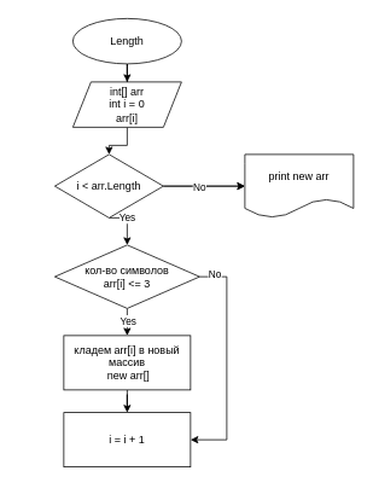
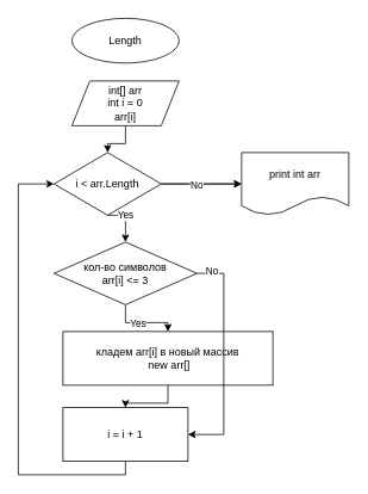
  <mxCell id="0" />
  <mxCell id="1" parent="0" />
- <mxCell id="2" value="" style="edgeStyle=orthogonalEdgeStyle;rounded=0;orthogonalLoop=1;jettySize=auto;html=1;" edge="1" parent="1" source="3" target="5"><mxGeometry relative="1" as="geometry" /></mxCell>
  <mxCell id="3" value="Length" style="ellipse;whiteSpace=wrap;html=1;" vertex="1" parent="1"><mxGeometry x="80" y="20" width="120" height="50" as="geometry" /></mxCell>
  <mxCell id="4" style="edgeStyle=orthogonalEdgeStyle;rounded=0;orthogonalLoop=1;jettySize=auto;html=1;entryX=0.5;entryY=0;entryDx=0;entryDy=0;" edge="1" parent="1" source="5" target="11"><mxGeometry relative="1" as="geometry" /></mxCell>
  <mxCell id="5" value="int[] arr&lt;br&gt;int i = 0&lt;br&gt;arr[i]" style="shape=parallelogram;perimeter=parallelogramPerimeter;whiteSpace=wrap;html=1;fixedSize=1;" vertex="1" parent="1"><mxGeometry x="80" y="90" width="120" height="50" as="geometry" /></mxCell>
  <mxCell id="6" value="" style="edgeStyle=orthogonalEdgeStyle;rounded=0;orthogonalLoop=1;jettySize=auto;html=1;" edge="1" parent="1" source="11" target="12"><mxGeometry relative="1" as="geometry" /></mxCell>
  <mxCell id="7" style="edgeStyle=orthogonalEdgeStyle;rounded=0;orthogonalLoop=1;jettySize=auto;html=1;exitX=0.5;exitY=1;exitDx=0;exitDy=0;" edge="1" parent="1" source="11"><mxGeometry relative="1" as="geometry"><mxPoint x="140" y="270" as="targetPoint" /></mxGeometry></mxCell>
  <mxCell id="8" value="Yes" style="edgeLabel;html=1;align=center;verticalAlign=middle;resizable=0;points=[];" vertex="1" connectable="0" parent="7"><mxGeometry x="-0.25" y="1" relative="1" as="geometry"><mxPoint as="offset" /></mxGeometry></mxCell>
  <mxCell id="9" value="" style="edgeStyle=orthogonalEdgeStyle;rounded=0;orthogonalLoop=1;jettySize=auto;html=1;" edge="1" parent="1" source="11" target="12"><mxGeometry relative="1" as="geometry" /></mxCell>
  <mxCell id="10" value="No" style="edgeLabel;html=1;align=center;verticalAlign=middle;resizable=0;points=[];" vertex="1" connectable="0" parent="9"><mxGeometry x="-0.137" relative="1" as="geometry"><mxPoint as="offset" /></mxGeometry></mxCell>
  <mxCell id="11" value="i &amp;lt; arr.Length" style="rhombus;whiteSpace=wrap;html=1;" vertex="1" parent="1"><mxGeometry x="60" y="170" width="120" height="70" as="geometry" /></mxCell>
- <mxCell id="12" value="print new arr" style="shape=document;whiteSpace=wrap;html=1;boundedLbl=1;" vertex="1" parent="1"><mxGeometry x="270" y="170" width="120" height="70" as="geometry" /></mxCell>
+ <mxCell id="12" value="print int arr" style="shape=document;whiteSpace=wrap;html=1;boundedLbl=1;" vertex="1" parent="1"><mxGeometry x="270" y="170" width="120" height="70" as="geometry" /></mxCell>
  <mxCell id="13" value="" style="edgeStyle=orthogonalEdgeStyle;rounded=0;orthogonalLoop=1;jettySize=auto;html=1;" edge="1" parent="1" source="14" target="16"><mxGeometry relative="1" as="geometry" /></mxCell>
- <mxCell id="14" value="кладем arr[i] в новый массив&lt;br&gt;&amp;nbsp;new arr[]" style="whiteSpace=wrap;html=1;" vertex="1" parent="1"><mxGeometry x="70" y="370" width="140" height="60" as="geometry" /></mxCell>
+ <mxCell id="14" value="кладем arr[i] в новый массив&lt;br&gt;&amp;nbsp;new arr[]" style="whiteSpace=wrap;html=1;" vertex="1" parent="1"><mxGeometry x="70" y="370" width="235" height="60" as="geometry" /></mxCell>
+ <mxCell id="15" style="edgeStyle=orthogonalEdgeStyle;rounded=0;orthogonalLoop=1;jettySize=auto;html=1;exitX=0.5;exitY=1;exitDx=0;exitDy=0;entryX=0;entryY=0.5;entryDx=0;entryDy=0;" edge="1" parent="1" source="16" target="11"><mxGeometry relative="1" as="geometry"><Array as="points"><mxPoint x="140" y="530" /><mxPoint x="20" y="530" /><mxPoint x="20" y="205" /></Array></mxGeometry></mxCell>
  <mxCell id="16" value="i = i + 1" style="whiteSpace=wrap;html=1;" vertex="1" parent="1"><mxGeometry x="70" y="455" width="140" height="60" as="geometry" /></mxCell>
  <mxCell id="17" style="edgeStyle=orthogonalEdgeStyle;rounded=0;orthogonalLoop=1;jettySize=auto;html=1;exitX=0.5;exitY=1;exitDx=0;exitDy=0;entryX=0.5;entryY=0;entryDx=0;entryDy=0;" edge="1" parent="1" source="21" target="14"><mxGeometry relative="1" as="geometry" /></mxCell>
  <mxCell id="18" value="Yes" style="edgeLabel;html=1;align=center;verticalAlign=middle;resizable=0;points=[];" vertex="1" connectable="0" parent="17"><mxGeometry x="-0.143" relative="1" as="geometry"><mxPoint as="offset" /></mxGeometry></mxCell>
  <mxCell id="19" style="edgeStyle=orthogonalEdgeStyle;rounded=0;orthogonalLoop=1;jettySize=auto;html=1;exitX=1;exitY=0.5;exitDx=0;exitDy=0;entryX=1;entryY=0.5;entryDx=0;entryDy=0;" edge="1" parent="1" source="21" target="16"><mxGeometry relative="1" as="geometry"><Array as="points"><mxPoint x="250" y="305" /><mxPoint x="250" y="485" /></Array></mxGeometry></mxCell>
  <mxCell id="20" value="No" style="edgeLabel;html=1;align=center;verticalAlign=middle;resizable=0;points=[];" vertex="1" connectable="0" parent="19"><mxGeometry x="-0.873" y="3" relative="1" as="geometry"><mxPoint as="offset" /></mxGeometry></mxCell>
  <mxCell id="21" value="кол-во символов &lt;br&gt;arr[i] &amp;lt;= 3" style="rhombus;whiteSpace=wrap;html=1;" vertex="1" parent="1"><mxGeometry x="60" y="270" width="160" height="70" as="geometry" /></mxCell>
